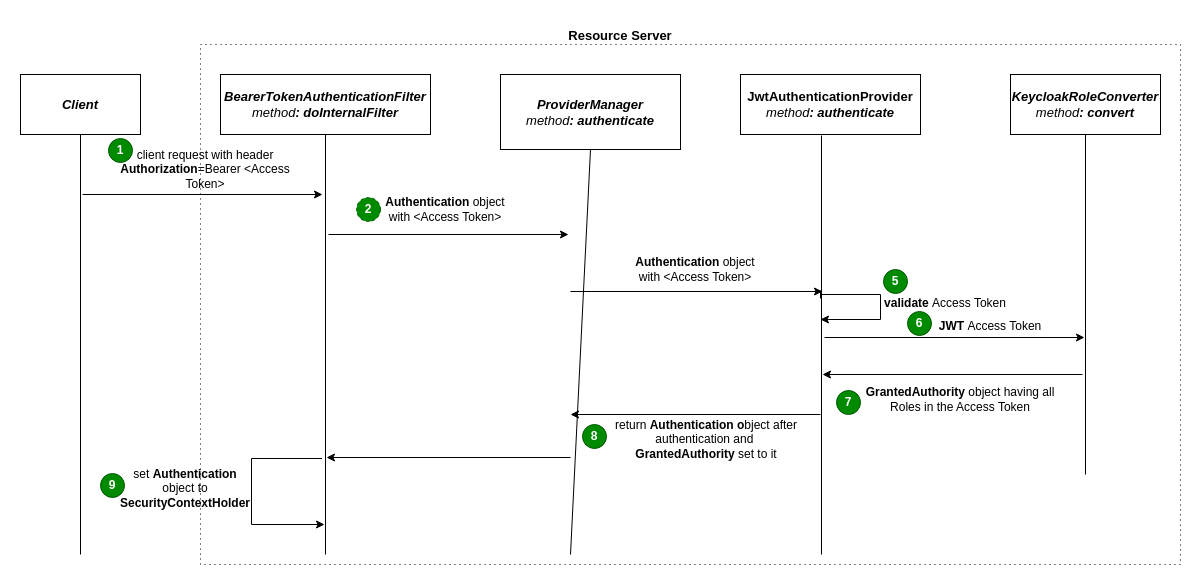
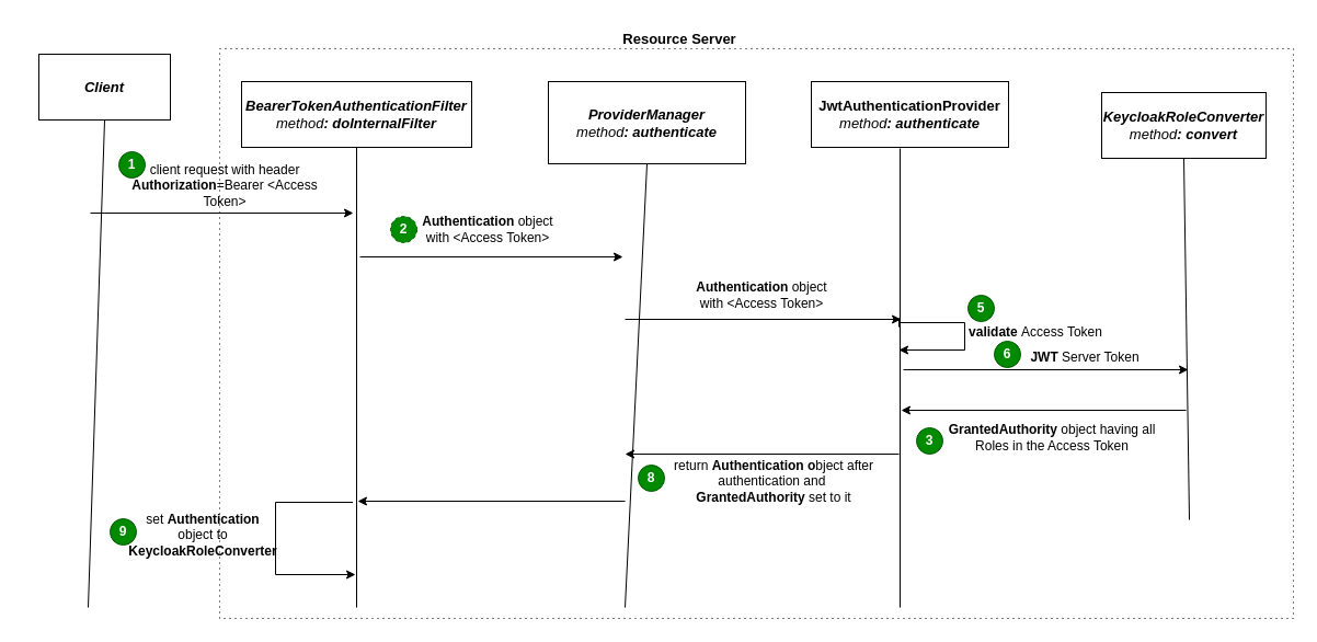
  <mxCell id="0" />
  <mxCell id="1" parent="0" />
  <mxCell id="2" value="" style="rounded=0;whiteSpace=wrap;html=1;dashed=1;dashPattern=1 4;" vertex="1" parent="1"><mxGeometry x="200" y="44" width="980" height="520" as="geometry" /></mxCell>
- <mxCell id="3" value="&lt;b&gt;&lt;i&gt;&lt;font style=&quot;font-size: 13px;&quot;&gt;Client&lt;/font&gt;&lt;/i&gt;&lt;/b&gt;" style="rounded=0;whiteSpace=wrap;html=1;" parent="1" vertex="1"><mxGeometry x="20" y="74" width="120" height="60" as="geometry" /></mxCell>
+ <mxCell id="3" value="&lt;b&gt;&lt;i&gt;&lt;font style=&quot;font-size: 13px;&quot;&gt;Client&lt;/font&gt;&lt;/i&gt;&lt;/b&gt;" style="rounded=0;whiteSpace=wrap;html=1;" parent="1" vertex="1"><mxGeometry x="35" y="49" width="120" height="60" as="geometry" /></mxCell>
  <mxCell id="4" value="" style="endArrow=none;html=1;rounded=0;entryX=0.5;entryY=1;entryDx=0;entryDy=0;" parent="1" target="3" edge="1"><mxGeometry width="50" height="50" relative="1" as="geometry"><mxPoint x="80" y="554" as="sourcePoint" /><mxPoint x="110" y="194" as="targetPoint" /></mxGeometry></mxCell>
  <mxCell id="5" value="&lt;i&gt;&lt;font style=&quot;font-size: 13px;&quot;&gt;&lt;b&gt;BearerTokenAuthenticationFilter&lt;/b&gt;&lt;br&gt;method&lt;b&gt;: doInternalFilter&lt;/b&gt;&lt;br&gt;&lt;/font&gt;&lt;/i&gt;" style="rounded=0;whiteSpace=wrap;html=1;" parent="1" vertex="1"><mxGeometry x="220" y="74" width="210" height="60" as="geometry" /></mxCell>
  <mxCell id="6" value="" style="endArrow=none;html=1;rounded=0;entryX=0.5;entryY=1;entryDx=0;entryDy=0;" parent="1" target="5" edge="1"><mxGeometry width="50" height="50" relative="1" as="geometry"><mxPoint x="325" y="554" as="sourcePoint" /><mxPoint x="430" y="234" as="targetPoint" /></mxGeometry></mxCell>
  <mxCell id="7" value="" style="endArrow=classic;html=1;rounded=0;" parent="1" edge="1"><mxGeometry width="50" height="50" relative="1" as="geometry"><mxPoint x="82" y="194" as="sourcePoint" /><mxPoint x="322" y="194" as="targetPoint" /></mxGeometry></mxCell>
  <mxCell id="8" value="client request with header &lt;b&gt;Authorization&lt;/b&gt;=Bearer &amp;lt;Access Token&amp;gt;" style="text;html=1;align=center;verticalAlign=middle;whiteSpace=wrap;rounded=0;" parent="1" vertex="1"><mxGeometry x="110" y="154" width="190" height="30" as="geometry" /></mxCell>
  <mxCell id="9" value="&lt;i style=&quot;&quot;&gt;&lt;font style=&quot;font-size: 13px;&quot;&gt;&lt;b&gt;ProviderManager&lt;/b&gt;&lt;br&gt;method&lt;b&gt;: authenticate&lt;/b&gt;&lt;br&gt;&lt;/font&gt;&lt;/i&gt;" style="rounded=0;whiteSpace=wrap;html=1;" parent="1" vertex="1"><mxGeometry x="500" y="74" width="180" height="75" as="geometry" /></mxCell>
  <mxCell id="10" value="" style="endArrow=none;html=1;rounded=0;entryX=0.5;entryY=1;entryDx=0;entryDy=0;" parent="1" target="9" edge="1"><mxGeometry width="50" height="50" relative="1" as="geometry"><mxPoint x="570" y="554" as="sourcePoint" /><mxPoint x="590" y="204" as="targetPoint" /></mxGeometry></mxCell>
  <mxCell id="11" value="" style="endArrow=classic;html=1;rounded=0;" parent="1" edge="1"><mxGeometry width="50" height="50" relative="1" as="geometry"><mxPoint x="328" y="234" as="sourcePoint" /><mxPoint x="568" y="234" as="targetPoint" /></mxGeometry></mxCell>
  <mxCell id="12" value="&lt;b&gt;Authentication &lt;/b&gt;object with &amp;lt;Access Token&amp;gt;" style="text;html=1;align=center;verticalAlign=middle;whiteSpace=wrap;rounded=0;" parent="1" vertex="1"><mxGeometry x="380" y="194" width="130" height="30" as="geometry" /></mxCell>
  <mxCell id="13" value="&lt;b&gt;&lt;font style=&quot;font-size: 13px;&quot;&gt;JwtAuthenticationProvider&lt;br&gt;&lt;/font&gt;&lt;/b&gt;&lt;i style=&quot;border-color: var(--border-color);&quot;&gt;&lt;font style=&quot;border-color: var(--border-color); font-size: 13px;&quot;&gt;method&lt;b style=&quot;border-color: var(--border-color);&quot;&gt;: authenticate&lt;/b&gt;&lt;/font&gt;&lt;/i&gt;&lt;b&gt;&lt;font style=&quot;font-size: 13px;&quot;&gt;&lt;br&gt;&lt;/font&gt;&lt;/b&gt;" style="rounded=0;whiteSpace=wrap;html=1;" parent="1" vertex="1"><mxGeometry x="740" y="74" width="180" height="60" as="geometry" /></mxCell>
  <mxCell id="14" value="" style="endArrow=none;html=1;rounded=0;entryX=0.45;entryY=1.067;entryDx=0;entryDy=0;entryPerimeter=0;" parent="1" edge="1"><mxGeometry width="50" height="50" relative="1" as="geometry"><mxPoint x="821" y="554" as="sourcePoint" /><mxPoint x="821" y="135.02" as="targetPoint" /></mxGeometry></mxCell>
  <mxCell id="15" value="" style="endArrow=classic;html=1;rounded=0;" parent="1" edge="1"><mxGeometry width="50" height="50" relative="1" as="geometry"><mxPoint x="570" y="291" as="sourcePoint" /><mxPoint x="822" y="291" as="targetPoint" /></mxGeometry></mxCell>
  <mxCell id="16" value="&lt;b&gt;Authentication &lt;/b&gt;object with &amp;lt;Access Token&amp;gt;" style="text;html=1;align=center;verticalAlign=middle;whiteSpace=wrap;rounded=0;" parent="1" vertex="1"><mxGeometry x="630" y="254" width="130" height="30" as="geometry" /></mxCell>
- <mxCell id="17" value="&lt;i style=&quot;&quot;&gt;&lt;font style=&quot;font-size: 13px;&quot;&gt;&lt;b&gt;KeycloakRoleConverter&lt;/b&gt;&lt;br&gt;method&lt;b&gt;: convert&lt;/b&gt;&lt;br&gt;&lt;/font&gt;&lt;/i&gt;" style="rounded=0;whiteSpace=wrap;html=1;" parent="1" vertex="1"><mxGeometry x="1010" y="74" width="150" height="60" as="geometry" /></mxCell>
+ <mxCell id="17" value="&lt;i style=&quot;&quot;&gt;&lt;font style=&quot;font-size: 13px;&quot;&gt;&lt;b&gt;KeycloakRoleConverter&lt;/b&gt;&lt;br&gt;method&lt;b&gt;: convert&lt;/b&gt;&lt;br&gt;&lt;/font&gt;&lt;/i&gt;" style="rounded=0;whiteSpace=wrap;html=1;" parent="1" vertex="1"><mxGeometry x="1005" y="84" width="150" height="60" as="geometry" /></mxCell>
  <mxCell id="18" value="" style="endArrow=none;html=1;rounded=0;entryX=0.5;entryY=1;entryDx=0;entryDy=0;" parent="1" target="17" edge="1"><mxGeometry width="50" height="50" relative="1" as="geometry"><mxPoint x="1085" y="474" as="sourcePoint" /><mxPoint x="1070" y="254" as="targetPoint" /></mxGeometry></mxCell>
  <mxCell id="19" value="" style="endArrow=classic;html=1;rounded=0;" parent="1" edge="1"><mxGeometry width="50" height="50" relative="1" as="geometry"><mxPoint x="824" y="337" as="sourcePoint" /><mxPoint x="1084" y="337" as="targetPoint" /></mxGeometry></mxCell>
- <mxCell id="20" value="&lt;b&gt;JWT &lt;/b&gt;Access Token" style="text;html=1;align=center;verticalAlign=middle;whiteSpace=wrap;rounded=0;" parent="1" vertex="1"><mxGeometry x="925" y="311" width="130" height="30" as="geometry" /></mxCell>
+ <mxCell id="20" value="&lt;b&gt;JWT &lt;/b&gt;Server Token" style="text;html=1;align=center;verticalAlign=middle;whiteSpace=wrap;rounded=0;" parent="1" vertex="1"><mxGeometry x="925" y="311" width="130" height="30" as="geometry" /></mxCell>
  <mxCell id="21" value="" style="endArrow=classic;html=1;rounded=0;" parent="1" edge="1"><mxGeometry width="50" height="50" relative="1" as="geometry"><mxPoint x="1082" y="374" as="sourcePoint" /><mxPoint x="822" y="374" as="targetPoint" /></mxGeometry></mxCell>
  <mxCell id="22" value="&lt;b&gt;GrantedAuthority &lt;/b&gt;object having all Roles in the Access Token" style="text;html=1;align=center;verticalAlign=middle;whiteSpace=wrap;rounded=0;" parent="1" vertex="1"><mxGeometry x="860" y="384" width="200" height="30" as="geometry" /></mxCell>
  <mxCell id="23" style="rounded=0;orthogonalLoop=1;jettySize=auto;html=1;exitX=1;exitY=0;exitDx=0;exitDy=0;endArrow=baseDash;endFill=0;" parent="1" source="24" edge="1"><mxGeometry relative="1" as="geometry"><mxPoint x="820" y="294" as="targetPoint" /></mxGeometry></mxCell>
  <mxCell id="24" value="" style="shape=partialRectangle;whiteSpace=wrap;html=1;bottom=1;right=1;left=1;top=0;fillColor=none;routingCenterX=-0.5;rotation=-90;" parent="1" vertex="1"><mxGeometry x="855" y="294" width="25" height="25" as="geometry" /></mxCell>
  <mxCell id="25" value="" style="endArrow=classic;html=1;rounded=0;exitX=0;exitY=0.75;exitDx=0;exitDy=0;" parent="1" source="24" edge="1"><mxGeometry width="50" height="50" relative="1" as="geometry"><mxPoint x="970" y="294" as="sourcePoint" /><mxPoint x="820" y="319" as="targetPoint" /></mxGeometry></mxCell>
  <mxCell id="26" value="&lt;b&gt;validate&amp;nbsp;&lt;/b&gt;Access Token" style="text;html=1;align=center;verticalAlign=middle;whiteSpace=wrap;rounded=0;" parent="1" vertex="1"><mxGeometry x="880" y="288" width="130" height="30" as="geometry" /></mxCell>
  <mxCell id="27" value="" style="endArrow=classic;html=1;rounded=0;" parent="1" edge="1"><mxGeometry width="50" height="50" relative="1" as="geometry"><mxPoint x="820" y="414" as="sourcePoint" /><mxPoint x="570" y="414" as="targetPoint" /></mxGeometry></mxCell>
  <mxCell id="28" value="" style="endArrow=classic;html=1;rounded=0;" parent="1" edge="1"><mxGeometry width="50" height="50" relative="1" as="geometry"><mxPoint x="570" y="457" as="sourcePoint" /><mxPoint x="326" y="457" as="targetPoint" /></mxGeometry></mxCell>
  <mxCell id="29" value="" style="shape=partialRectangle;whiteSpace=wrap;html=1;bottom=1;right=1;left=1;top=0;fillColor=none;routingCenterX=-0.5;rotation=90;" vertex="1" parent="1"><mxGeometry x="253" y="456" width="66" height="70" as="geometry" /></mxCell>
  <mxCell id="30" value="" style="endArrow=classic;html=1;rounded=0;exitX=1;exitY=0.5;exitDx=0;exitDy=0;" edge="1" parent="1"><mxGeometry width="50" height="50" relative="1" as="geometry"><mxPoint x="285" y="524" as="sourcePoint" /><mxPoint x="324" y="524" as="targetPoint" /></mxGeometry></mxCell>
- <mxCell id="31" value="set &lt;b&gt;Authentication &lt;/b&gt;object to &lt;b&gt;SecurityContextHolder&lt;/b&gt;" style="text;html=1;align=center;verticalAlign=middle;whiteSpace=wrap;rounded=0;" vertex="1" parent="1"><mxGeometry x="120" y="473" width="130" height="30" as="geometry" /></mxCell>
+ <mxCell id="31" value="set &lt;b&gt;Authentication &lt;/b&gt;object to &lt;b&gt;KeycloakRoleConverter&lt;/b&gt;" style="text;html=1;align=center;verticalAlign=middle;whiteSpace=wrap;rounded=0;" vertex="1" parent="1"><mxGeometry x="120" y="473" width="130" height="30" as="geometry" /></mxCell>
  <mxCell id="32" value="&lt;b&gt;&lt;font style=&quot;font-size: 13px;&quot;&gt;Resource Server&lt;/font&gt;&lt;/b&gt;" style="text;html=1;align=center;verticalAlign=middle;whiteSpace=wrap;rounded=0;" vertex="1" parent="1"><mxGeometry x="560" y="20" width="120" height="30" as="geometry" /></mxCell>
  <mxCell id="33" value="&lt;b&gt;9&lt;/b&gt;" style="ellipse;whiteSpace=wrap;html=1;aspect=fixed;fillColor=#008a00;strokeColor=#005700;fontColor=#ffffff;" vertex="1" parent="1"><mxGeometry x="100" y="473" width="24" height="24" as="geometry" /></mxCell>
  <mxCell id="34" value="&lt;b&gt;5&lt;/b&gt;" style="ellipse;whiteSpace=wrap;html=1;aspect=fixed;fillColor=#008a00;strokeColor=#005700;fontColor=#ffffff;" vertex="1" parent="1"><mxGeometry x="883" y="269" width="24" height="24" as="geometry" /></mxCell>
  <mxCell id="35" value="&lt;b&gt;2&lt;/b&gt;" style="ellipse;whiteSpace=wrap;html=1;aspect=fixed;fillColor=#008a00;strokeColor=#005700;fontColor=#ffffff;dashed=1;" vertex="1" parent="1"><mxGeometry x="356" y="197" width="24" height="24" as="geometry" /></mxCell>
  <mxCell id="36" value="&lt;b&gt;1&lt;/b&gt;" style="ellipse;whiteSpace=wrap;html=1;aspect=fixed;fillColor=#008a00;strokeColor=#005700;fontColor=#ffffff;" vertex="1" parent="1"><mxGeometry x="108" y="138" width="24" height="24" as="geometry" /></mxCell>
  <mxCell id="37" value="&lt;b&gt;6&lt;/b&gt;" style="ellipse;whiteSpace=wrap;html=1;aspect=fixed;fillColor=#008a00;strokeColor=#005700;fontColor=#ffffff;" vertex="1" parent="1"><mxGeometry x="907" y="311" width="24" height="24" as="geometry" /></mxCell>
- <mxCell id="38" value="&lt;b&gt;7&lt;/b&gt;" style="ellipse;whiteSpace=wrap;html=1;aspect=fixed;fillColor=#008a00;strokeColor=#005700;fontColor=#ffffff;" vertex="1" parent="1"><mxGeometry x="836" y="390" width="24" height="24" as="geometry" /></mxCell>
+ <mxCell id="38" value="&lt;b&gt;3&lt;/b&gt;" style="ellipse;whiteSpace=wrap;html=1;aspect=fixed;fillColor=#008a00;strokeColor=#005700;fontColor=#ffffff;" vertex="1" parent="1"><mxGeometry x="836" y="390" width="24" height="24" as="geometry" /></mxCell>
  <mxCell id="39" value="return &lt;b&gt;Authentication o&lt;/b&gt;bject after authentication and&amp;nbsp;&lt;b&gt; GrantedAuthority &lt;/b&gt;set to it" style="text;html=1;align=center;verticalAlign=middle;whiteSpace=wrap;rounded=0;" vertex="1" parent="1"><mxGeometry x="606" y="424" width="200" height="30" as="geometry" /></mxCell>
  <mxCell id="40" value="&lt;b&gt;8&lt;/b&gt;" style="ellipse;whiteSpace=wrap;html=1;aspect=fixed;fillColor=#008a00;strokeColor=#005700;fontColor=#ffffff;" vertex="1" parent="1"><mxGeometry x="582" y="424" width="24" height="24" as="geometry" /></mxCell>
